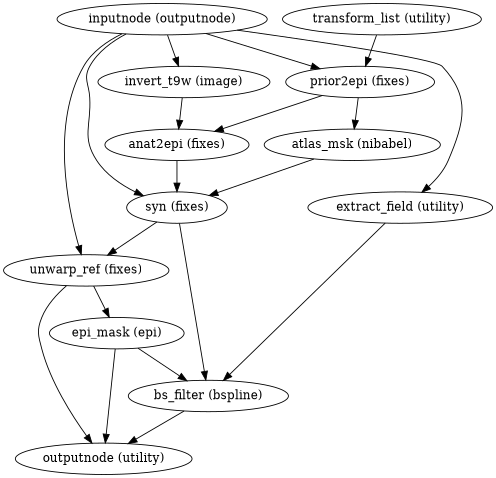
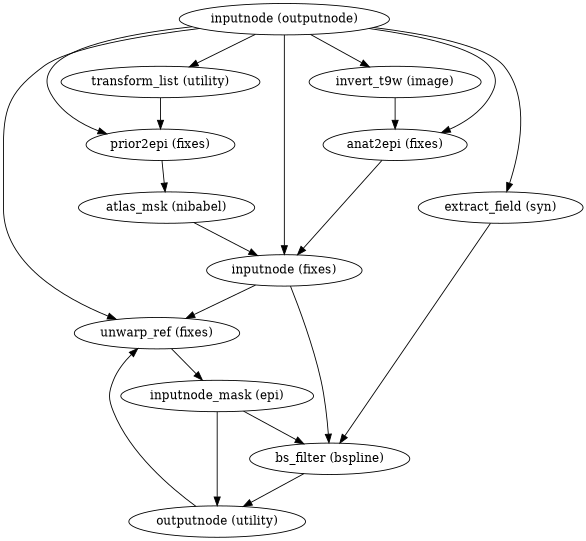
  strict digraph {
    n1 [label="inputnode (outputnode)"]
    "transform_list (utility)"
    n3 [label="invert_t9w (image)"]
    "anat2epi (fixes)"
-   "syn (fixes)"
+   "syn (fixes)" [label="inputnode (fixes)"]
    "unwarp_ref (fixes)"
    "prior2epi (fixes)"
-   "extract_field (utility)"
+   "extract_field (utility)" [label="extract_field (syn)"]
    "bs_filter (bspline)"
-   "epi_mask (epi)"
+   "epi_mask (epi)" [label="inputnode_mask (epi)"]
    "outputnode (utility)"
    "atlas_msk (nibabel)"
+   n1 -> "transform_list (utility)"
    n1 -> n3
-   "prior2epi (fixes)" -> "anat2epi (fixes)"
+   n1 -> "anat2epi (fixes)"
    n1 -> "syn (fixes)"
    n1 -> "unwarp_ref (fixes)"
    n1 -> "prior2epi (fixes)"
    n1 -> "extract_field (utility)"
    "transform_list (utility)" -> "prior2epi (fixes)"
    n3 -> "anat2epi (fixes)"
    "anat2epi (fixes)" -> "syn (fixes)"
    "syn (fixes)" -> "unwarp_ref (fixes)"
    "syn (fixes)" -> "bs_filter (bspline)"
    "unwarp_ref (fixes)" -> "epi_mask (epi)"
-   "unwarp_ref (fixes)" -> "outputnode (utility)"
+   "outputnode (utility)" -> "unwarp_ref (fixes)"
    "prior2epi (fixes)" -> "atlas_msk (nibabel)"
    "extract_field (utility)" -> "bs_filter (bspline)"
    "bs_filter (bspline)" -> "outputnode (utility)"
    "epi_mask (epi)" -> "bs_filter (bspline)"
    "epi_mask (epi)" -> "outputnode (utility)"
    "atlas_msk (nibabel)" -> "syn (fixes)"
  }
